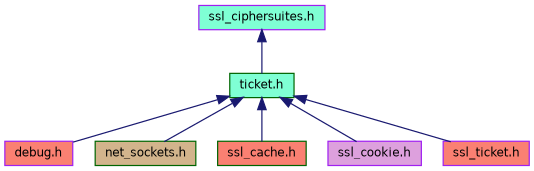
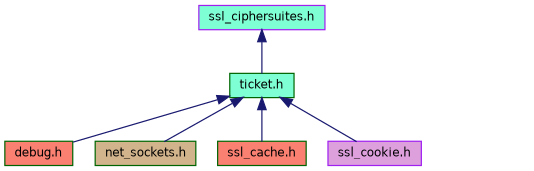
  digraph {
    node [color=purple fillcolor=salmon fontname=Helvetica fontsize=10 shape=record style=filled]
    edge [color=midnightblue dir=back fontname=Helvetica fontsize=10 labelfontname=Helvetica labelfontsize=10 style=solid]
    n1 [fillcolor=aquamarine fontcolor=black height=0.2 label="ssl_ciphersuites.h" width=0.4]
    n2 [color=darkgreen fillcolor=aquamarine height=0.2 label="ticket.h" width=0.4]
-   n3 [height=0.2 label="debug.h" width=0.4]
+   n3 [color=darkgreen height=0.2 label="debug.h" width=0.4]
    n4 [color=darkgreen fillcolor=tan height=0.2 label="net_sockets.h" width=0.4]
    n5 [color=darkgreen height=0.2 label="ssl_cache.h" width=0.4]
    n6 [fillcolor=plum height=0.2 label="ssl_cookie.h" width=0.4]
-   n7 [height=0.2 label="ssl_ticket.h" width=0.4]
    n1 -> n2
    n2 -> n3
    n2 -> n4
    n2 -> n5
    n2 -> n6
-   n2 -> n7
  }
